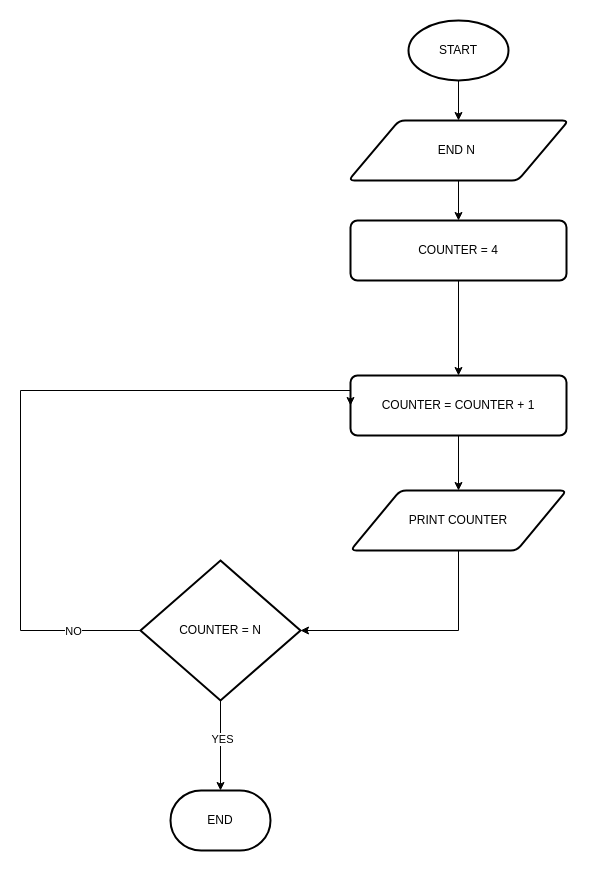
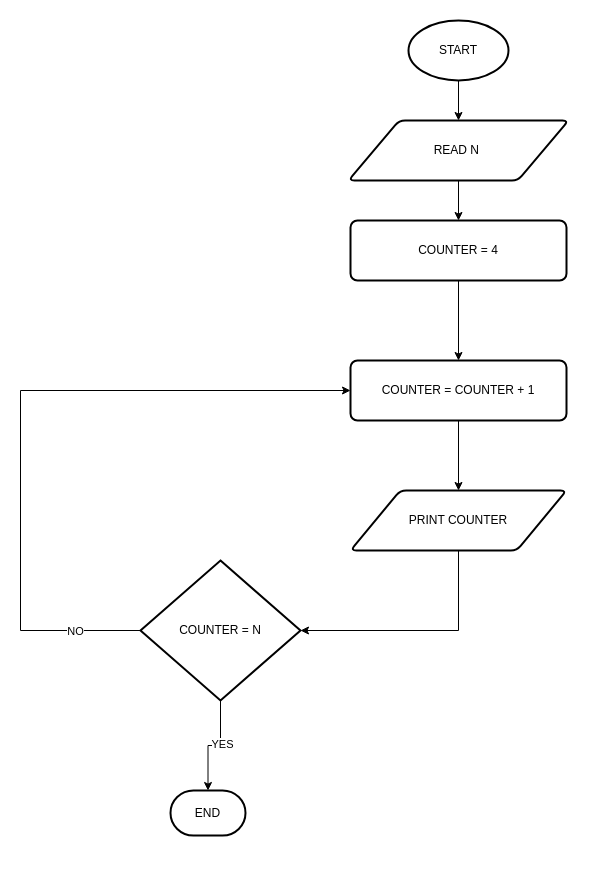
  <mxCell id="0" />
  <mxCell id="1" parent="0" />
  <mxCell id="2" style="edgeStyle=orthogonalEdgeStyle;rounded=0;orthogonalLoop=1;jettySize=auto;html=1;exitX=0.5;exitY=1;exitDx=0;exitDy=0;exitPerimeter=0;entryX=0.5;entryY=0;entryDx=0;entryDy=0;" edge="1" parent="1" source="3" target="5"><mxGeometry relative="1" as="geometry" /></mxCell>
  <mxCell id="3" value="START" style="strokeWidth=2;html=1;shape=mxgraph.flowchart.start_1;whiteSpace=wrap;" vertex="1" parent="1"><mxGeometry x="408" y="20" width="100" height="60" as="geometry" /></mxCell>
  <mxCell id="4" style="edgeStyle=orthogonalEdgeStyle;rounded=0;orthogonalLoop=1;jettySize=auto;html=1;exitX=0.5;exitY=1;exitDx=0;exitDy=0;" edge="1" parent="1" source="5" target="15"><mxGeometry relative="1" as="geometry" /></mxCell>
- <mxCell id="5" value="END N&amp;nbsp;" style="shape=parallelogram;html=1;strokeWidth=2;perimeter=parallelogramPerimeter;whiteSpace=wrap;rounded=1;arcSize=12;size=0.23;" vertex="1" parent="1"><mxGeometry x="348" y="120" width="220" height="60" as="geometry" /></mxCell>
+ <mxCell id="5" value="READ N&amp;nbsp;" style="shape=parallelogram;html=1;strokeWidth=2;perimeter=parallelogramPerimeter;whiteSpace=wrap;rounded=1;arcSize=12;size=0.23;" vertex="1" parent="1"><mxGeometry x="348" y="120" width="220" height="60" as="geometry" /></mxCell>
  <mxCell id="6" style="edgeStyle=orthogonalEdgeStyle;rounded=0;orthogonalLoop=1;jettySize=auto;html=1;exitX=0.5;exitY=1;exitDx=0;exitDy=0;entryX=0.5;entryY=0;entryDx=0;entryDy=0;" edge="1" parent="1" source="7" target="16"><mxGeometry relative="1" as="geometry" /></mxCell>
- <mxCell id="7" value="COUNTER = COUNTER + 1" style="rounded=1;whiteSpace=wrap;html=1;absoluteArcSize=1;arcSize=14;strokeWidth=2;" vertex="1" parent="1"><mxGeometry x="350" y="375" width="216" height="60" as="geometry" /></mxCell>
+ <mxCell id="7" value="COUNTER = COUNTER + 1" style="rounded=1;whiteSpace=wrap;html=1;absoluteArcSize=1;arcSize=14;strokeWidth=2;" vertex="1" parent="1"><mxGeometry x="350" y="360" width="216" height="60" as="geometry" /></mxCell>
  <mxCell id="8" style="edgeStyle=orthogonalEdgeStyle;rounded=0;orthogonalLoop=1;jettySize=auto;html=1;exitX=0.5;exitY=1;exitDx=0;exitDy=0;exitPerimeter=0;" edge="1" parent="1" source="12" target="13"><mxGeometry relative="1" as="geometry" /></mxCell>
  <mxCell id="9" value="YES" style="edgeLabel;html=1;align=center;verticalAlign=middle;resizable=0;points=[];" vertex="1" connectable="0" parent="8"><mxGeometry x="-0.16" y="1" relative="1" as="geometry"><mxPoint as="offset" /></mxGeometry></mxCell>
  <mxCell id="10" style="edgeStyle=orthogonalEdgeStyle;rounded=0;orthogonalLoop=1;jettySize=auto;html=1;exitX=0;exitY=0.5;exitDx=0;exitDy=0;exitPerimeter=0;entryX=0;entryY=0.5;entryDx=0;entryDy=0;" edge="1" parent="1" source="12" target="7"><mxGeometry relative="1" as="geometry"><Array as="points"><mxPoint x="20" y="630" /><mxPoint x="20" y="390" /></Array></mxGeometry></mxCell>
  <mxCell id="11" value="NO" style="edgeLabel;html=1;align=center;verticalAlign=middle;resizable=0;points=[];" vertex="1" connectable="0" parent="10"><mxGeometry x="-0.808" relative="1" as="geometry"><mxPoint as="offset" /></mxGeometry></mxCell>
  <mxCell id="12" value="COUNTER = N" style="strokeWidth=2;html=1;shape=mxgraph.flowchart.decision;whiteSpace=wrap;" vertex="1" parent="1"><mxGeometry x="140" y="560" width="160" height="140" as="geometry" /></mxCell>
- <mxCell id="13" value="END" style="strokeWidth=2;html=1;shape=mxgraph.flowchart.terminator;whiteSpace=wrap;" vertex="1" parent="1"><mxGeometry x="170" y="790" width="100" height="60" as="geometry" /></mxCell>
+ <mxCell id="13" value="END" style="strokeWidth=2;html=1;shape=mxgraph.flowchart.terminator;whiteSpace=wrap;" vertex="1" parent="1"><mxGeometry x="170" y="790" width="75" height="45" as="geometry" /></mxCell>
  <mxCell id="14" style="edgeStyle=orthogonalEdgeStyle;rounded=0;orthogonalLoop=1;jettySize=auto;html=1;exitX=0.5;exitY=1;exitDx=0;exitDy=0;entryX=0.5;entryY=0;entryDx=0;entryDy=0;" edge="1" parent="1" source="15" target="7"><mxGeometry relative="1" as="geometry" /></mxCell>
  <mxCell id="15" value="COUNTER = 4" style="rounded=1;whiteSpace=wrap;html=1;absoluteArcSize=1;arcSize=14;strokeWidth=2;" vertex="1" parent="1"><mxGeometry x="350" y="220" width="216" height="60" as="geometry" /></mxCell>
  <mxCell id="16" value="PRINT COUNTER" style="shape=parallelogram;html=1;strokeWidth=2;perimeter=parallelogramPerimeter;whiteSpace=wrap;rounded=1;arcSize=12;size=0.23;" vertex="1" parent="1"><mxGeometry x="350" y="490" width="216" height="60" as="geometry" /></mxCell>
  <mxCell id="17" style="edgeStyle=orthogonalEdgeStyle;rounded=0;orthogonalLoop=1;jettySize=auto;html=1;exitX=0.5;exitY=1;exitDx=0;exitDy=0;entryX=1;entryY=0.5;entryDx=0;entryDy=0;entryPerimeter=0;" edge="1" parent="1" source="16" target="12"><mxGeometry relative="1" as="geometry" /></mxCell>
